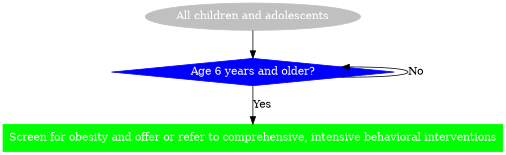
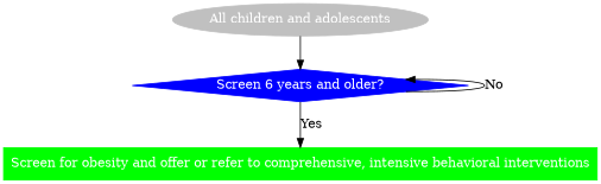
  digraph {
    rankdir=TB
    node [fontcolor=white style=filled]
    n1 [color=gray label="All children and adolescents" shape=ellipse]
-   n2 [color=blue label="Age 6 years and older?" shape=diamond]
+   n2 [color=blue label="Screen 6 years and older?" shape=diamond]
    n3 [color=green label="Screen for obesity and offer or refer to comprehensive, intensive behavioral interventions" shape=rectangle]
    n1 -> n2
    n2 -> n2 [dir=back label=No]
    n2 -> n3 [label=Yes]
  }
